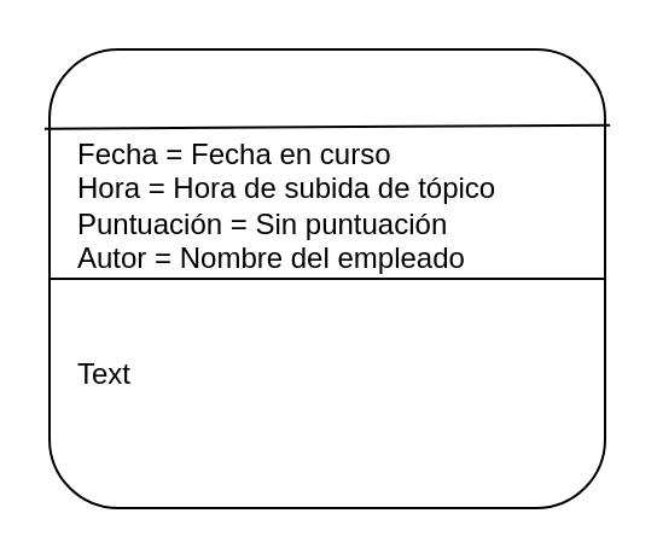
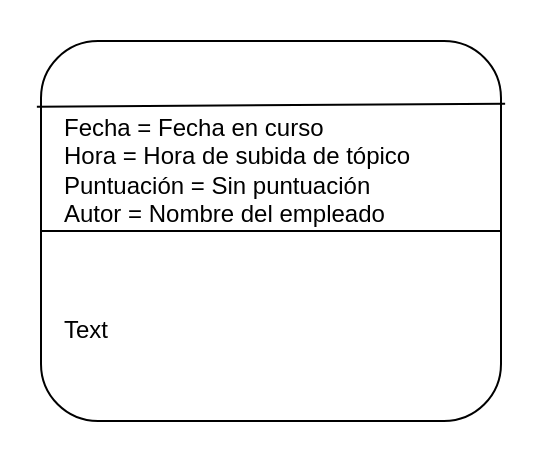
  <mxCell id="0" />
  <mxCell id="1" parent="0" />
  <mxCell id="2" value="" style="rounded=1;whiteSpace=wrap;html=1;" vertex="1" parent="1"><mxGeometry x="20" y="20" width="230" height="190" as="geometry" /></mxCell>
  <mxCell id="3" value="" style="endArrow=none;html=1;exitX=-0.009;exitY=0.173;exitDx=0;exitDy=0;exitPerimeter=0;entryX=1.009;entryY=0.165;entryDx=0;entryDy=0;entryPerimeter=0;" edge="1" parent="1" source="2" target="2"><mxGeometry width="50" height="50" relative="1" as="geometry"><mxPoint x="50" y="130" as="sourcePoint" /><mxPoint x="100" y="80" as="targetPoint" /></mxGeometry></mxCell>
  <mxCell id="4" value="Fecha = Fecha en curso&lt;br&gt;Hora = Hora de subida de tópico&lt;br&gt;Puntuación = Sin puntuación&lt;br&gt;Autor = Nombre del empleado" style="text;html=1;strokeColor=none;fillColor=none;align=left;verticalAlign=middle;whiteSpace=wrap;rounded=0;" vertex="1" parent="1"><mxGeometry x="30" y="60" width="210" height="50" as="geometry" /></mxCell>
  <mxCell id="5" value="" style="endArrow=none;html=1;exitX=0;exitY=0.5;exitDx=0;exitDy=0;entryX=1;entryY=0.5;entryDx=0;entryDy=0;" edge="1" parent="1" source="2" target="2"><mxGeometry width="50" height="50" relative="1" as="geometry"><mxPoint x="50" y="160" as="sourcePoint" /><mxPoint x="100" y="110" as="targetPoint" /></mxGeometry></mxCell>
- <mxCell id="6" value="Text" style="text;html=1;strokeColor=none;fillColor=none;align=left;verticalAlign=middle;whiteSpace=wrap;rounded=0;" vertex="1" parent="1"><mxGeometry x="30" y="120" width="210" height="70" as="geometry" /></mxCell>
+ <mxCell id="6" value="Text" style="text;html=1;strokeColor=none;fillColor=none;align=left;verticalAlign=middle;whiteSpace=wrap;rounded=0;" vertex="1" parent="1"><mxGeometry x="30" y="130" width="210" height="70" as="geometry" /></mxCell>
